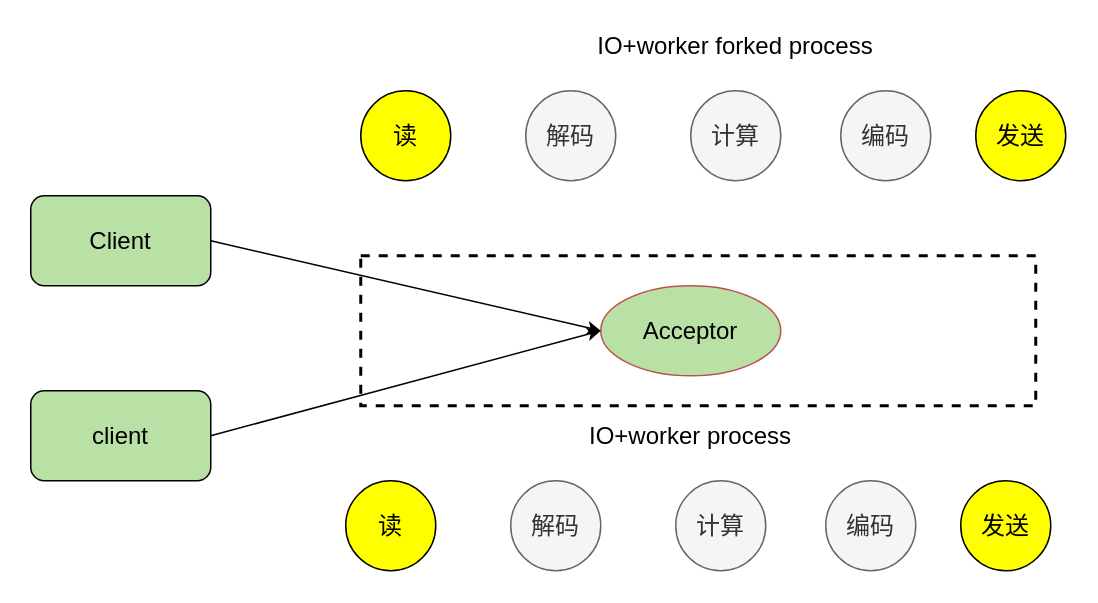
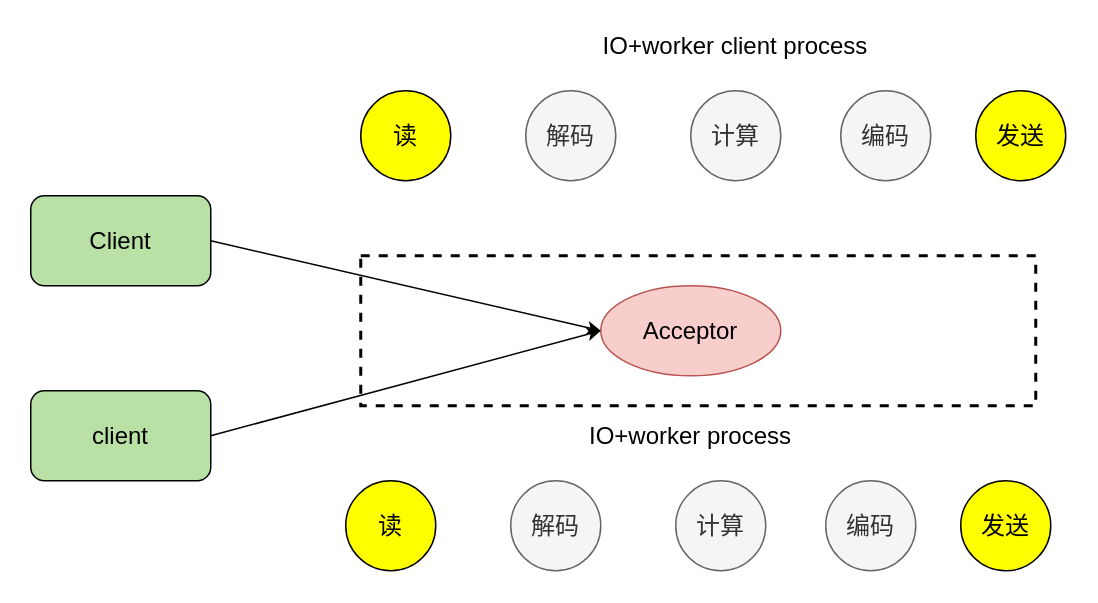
  <mxCell id="0" />
  <mxCell id="1" parent="0" />
  <mxCell id="2" value="Client" style="rounded=1;whiteSpace=wrap;html=1;fillColor=#B9E0A5;fontSize=16;" vertex="1" parent="1"><mxGeometry x="20" y="130" width="120" height="60" as="geometry" /></mxCell>
  <mxCell id="3" value="client" style="rounded=1;whiteSpace=wrap;html=1;fillColor=#B9E0A5;fontSize=16;" vertex="1" parent="1"><mxGeometry x="20" y="260" width="120" height="60" as="geometry" /></mxCell>
- <mxCell id="4" value="&lt;font style=&quot;font-size: 16px&quot;&gt;Acceptor&lt;/font&gt;" style="ellipse;whiteSpace=wrap;html=1;fillColor=#b9e0a5;strokeColor=#b85450;fontSize=16;" vertex="1" parent="1"><mxGeometry x="400" y="190" width="120" height="60" as="geometry" /></mxCell>
+ <mxCell id="4" value="&lt;font style=&quot;font-size: 16px&quot;&gt;Acceptor&lt;/font&gt;" style="ellipse;whiteSpace=wrap;html=1;fillColor=#f8cecc;strokeColor=#b85450;fontSize=16;" vertex="1" parent="1"><mxGeometry x="400" y="190" width="120" height="60" as="geometry" /></mxCell>
  <mxCell id="5" value="读" style="ellipse;whiteSpace=wrap;html=1;aspect=fixed;fillColor=#FFFF00;fontSize=16;" vertex="1" parent="1"><mxGeometry x="240" y="60" width="60" height="60" as="geometry" /></mxCell>
  <mxCell id="6" value="解码" style="ellipse;whiteSpace=wrap;html=1;aspect=fixed;fillColor=#f5f5f5;strokeColor=#666666;fontColor=#333333;fontSize=16;" vertex="1" parent="1"><mxGeometry x="350" y="60" width="60" height="60" as="geometry" /></mxCell>
  <mxCell id="7" value="计算" style="ellipse;whiteSpace=wrap;html=1;aspect=fixed;fillColor=#f5f5f5;strokeColor=#666666;fontColor=#333333;fontSize=16;" vertex="1" parent="1"><mxGeometry x="460" y="60" width="60" height="60" as="geometry" /></mxCell>
  <mxCell id="8" value="编码" style="ellipse;whiteSpace=wrap;html=1;aspect=fixed;fillColor=#f5f5f5;strokeColor=#666666;fontColor=#333333;fontSize=16;" vertex="1" parent="1"><mxGeometry x="560" y="60" width="60" height="60" as="geometry" /></mxCell>
  <mxCell id="9" value="发送" style="ellipse;whiteSpace=wrap;html=1;aspect=fixed;fillColor=#FFFF00;fontSize=16;" vertex="1" parent="1"><mxGeometry x="650" y="60" width="60" height="60" as="geometry" /></mxCell>
- <mxCell id="10" value="IO+worker forked process" style="text;html=1;strokeColor=none;fillColor=none;align=center;verticalAlign=middle;whiteSpace=wrap;rounded=0;fontSize=16;" vertex="1" parent="1"><mxGeometry x="385" y="20" width="210" height="20" as="geometry" /></mxCell>
+ <mxCell id="10" value="IO+worker client process" style="text;html=1;strokeColor=none;fillColor=none;align=center;verticalAlign=middle;whiteSpace=wrap;rounded=0;fontSize=16;" vertex="1" parent="1"><mxGeometry x="385" y="20" width="210" height="20" as="geometry" /></mxCell>
  <mxCell id="11" value="" style="endArrow=classic;html=1;exitX=1;exitY=0.5;exitDx=0;exitDy=0;entryX=0;entryY=0.5;entryDx=0;entryDy=0;fontSize=16;" edge="1" parent="1" source="2" target="4"><mxGeometry width="50" height="50" relative="1" as="geometry"><mxPoint x="230" y="200" as="sourcePoint" /><mxPoint x="220" y="170.746" as="targetPoint" /></mxGeometry></mxCell>
  <mxCell id="12" value="" style="endArrow=classic;html=1;exitX=1;exitY=0.5;exitDx=0;exitDy=0;entryX=0;entryY=0.5;entryDx=0;entryDy=0;fontSize=16;" edge="1" parent="1" source="3" target="4"><mxGeometry width="50" height="50" relative="1" as="geometry"><mxPoint x="200" y="300" as="sourcePoint" /><mxPoint x="250" y="250" as="targetPoint" /></mxGeometry></mxCell>
  <mxCell id="13" value="读" style="ellipse;whiteSpace=wrap;html=1;aspect=fixed;fillColor=#FFFF00;fontSize=16;" vertex="1" parent="1"><mxGeometry x="230" y="320" width="60" height="60" as="geometry" /></mxCell>
  <mxCell id="14" value="解码" style="ellipse;whiteSpace=wrap;html=1;aspect=fixed;fillColor=#f5f5f5;strokeColor=#666666;fontColor=#333333;fontSize=16;" vertex="1" parent="1"><mxGeometry x="340" y="320" width="60" height="60" as="geometry" /></mxCell>
  <mxCell id="15" value="计算" style="ellipse;whiteSpace=wrap;html=1;aspect=fixed;fillColor=#f5f5f5;strokeColor=#666666;fontColor=#333333;fontSize=16;" vertex="1" parent="1"><mxGeometry x="450" y="320" width="60" height="60" as="geometry" /></mxCell>
  <mxCell id="16" value="编码" style="ellipse;whiteSpace=wrap;html=1;aspect=fixed;fillColor=#f5f5f5;strokeColor=#666666;fontColor=#333333;fontSize=16;" vertex="1" parent="1"><mxGeometry x="550" y="320" width="60" height="60" as="geometry" /></mxCell>
  <mxCell id="17" value="发送" style="ellipse;whiteSpace=wrap;html=1;aspect=fixed;fillColor=#FFFF00;fontSize=16;" vertex="1" parent="1"><mxGeometry x="640" y="320" width="60" height="60" as="geometry" /></mxCell>
  <mxCell id="18" value="&lt;font style=&quot;font-size: 16px&quot;&gt;IO+worker process&lt;/font&gt;" style="text;html=1;strokeColor=none;fillColor=none;align=center;verticalAlign=middle;whiteSpace=wrap;rounded=0;fontSize=16;" vertex="1" parent="1"><mxGeometry x="355" y="280" width="210" height="20" as="geometry" /></mxCell>
  <mxCell id="19" value="" style="rounded=0;whiteSpace=wrap;html=1;fillColor=none;dashed=1;strokeWidth=2;" vertex="1" parent="1"><mxGeometry x="240" y="170" width="450" height="100" as="geometry" /></mxCell>
